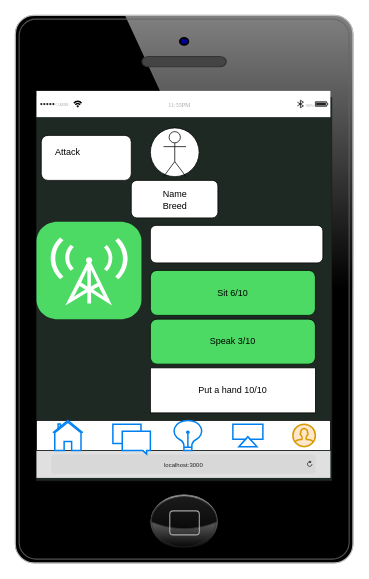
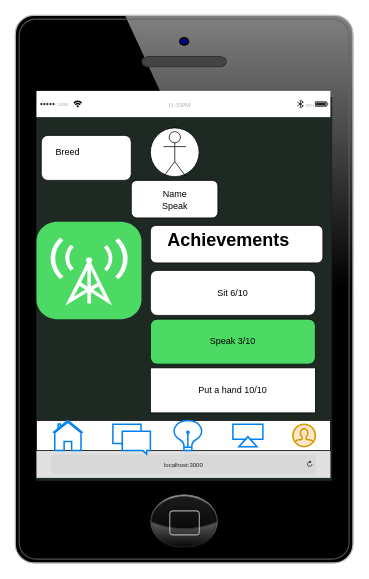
  <mxCell id="0" />
  <mxCell id="1" parent="0" />
  <mxCell id="2" value="" style="group" vertex="1" connectable="0" parent="1"><mxGeometry x="20" y="20" width="450.0" height="730.0" as="geometry" /></mxCell>
  <mxCell id="3" value="" style="verticalLabelPosition=bottom;verticalAlign=top;html=1;shadow=0;dashed=0;strokeWidth=1;shape=mxgraph.ios.iPhone;bgStyle=bgGreen;fillColor=#aaaaaa;sketch=0;" vertex="1" parent="2"><mxGeometry width="450.0" height="730.0" as="geometry" /></mxCell>
  <mxCell id="4" value="" style="html=1;strokeWidth=1;shadow=0;dashed=0;shape=mxgraph.ios7ui.appBar;fillColor=#ffffff;gradientColor=none;sketch=0;hachureGap=4;pointerEvents=0;fontFamily=Architects Daughter;fontSource=https%3A%2F%2Ffonts.googleapis.com%2Fcss%3Ffamily%3DArchitects%2BDaughter;fontSize=20;" vertex="1" parent="2"><mxGeometry x="28.13" y="100.69" width="391.87" height="35" as="geometry" /></mxCell>
  <mxCell id="5" value="CARRIER" style="shape=rect;align=left;fontSize=8;spacingLeft=24;fontSize=4;fontColor=#aaaaaa;strokeColor=none;fillColor=none;spacingTop=4;sketch=0;hachureGap=4;pointerEvents=0;fontFamily=Architects Daughter;fontSource=https%3A%2F%2Ffonts.googleapis.com%2Fcss%3Ffamily%3DArchitects%2BDaughter;" vertex="1" parent="4"><mxGeometry y="0.5" width="50" height="13" relative="1" as="geometry"><mxPoint y="-6.5" as="offset" /></mxGeometry></mxCell>
  <mxCell id="6" value="11:55PM" style="shape=rect;fontSize=8;fontColor=#aaaaaa;strokeColor=none;fillColor=none;spacingTop=4;sketch=0;hachureGap=4;pointerEvents=0;fontFamily=Architects Daughter;fontSource=https%3A%2F%2Ffonts.googleapis.com%2Fcss%3Ffamily%3DArchitects%2BDaughter;" vertex="1" parent="4"><mxGeometry x="0.5" y="0.5" width="50" height="13" relative="1" as="geometry"><mxPoint x="-30" y="-6.5" as="offset" /></mxGeometry></mxCell>
  <mxCell id="7" value="98%" style="shape=rect;align=right;fontSize=8;spacingRight=19;fontSize=6;fontColor=#aaaaaa;strokeColor=none;fillColor=none;spacingTop=4;sketch=0;hachureGap=4;pointerEvents=0;fontFamily=Architects Daughter;fontSource=https%3A%2F%2Ffonts.googleapis.com%2Fcss%3Ffamily%3DArchitects%2BDaughter;" vertex="1" parent="4"><mxGeometry x="1" y="0.5" width="45" height="13" relative="1" as="geometry"><mxPoint x="-45" y="-6.5" as="offset" /></mxGeometry></mxCell>
  <mxCell id="8" value="localhost:3000" style="html=1;strokeWidth=1;shadow=0;dashed=0;shape=mxgraph.ios7ui.url;fillColor=#e0e0e0;strokeColor=#c0c0c0;buttonText=;strokeColor2=#222222;fontColor=#222222;fontSize=8;spacingTop=2;align=center;" vertex="1" parent="2"><mxGeometry x="28.13" y="580" width="391.87" height="36.72" as="geometry" /></mxCell>
  <mxCell id="9" value="" style="rounded=0;whiteSpace=wrap;html=1;" vertex="1" parent="2"><mxGeometry x="28.13" y="540" width="391.87" height="40" as="geometry" /></mxCell>
  <mxCell id="10" value="" style="html=1;verticalLabelPosition=bottom;align=center;labelBackgroundColor=#ffffff;verticalAlign=top;strokeWidth=2;strokeColor=#d79b00;shadow=0;dashed=0;shape=mxgraph.ios7.icons.user;fillColor=#ffe6cc;" vertex="1" parent="2"><mxGeometry x="370" y="545" width="30" height="30" as="geometry" /></mxCell>
  <mxCell id="11" value="" style="html=1;verticalLabelPosition=bottom;align=center;labelBackgroundColor=#ffffff;verticalAlign=top;strokeWidth=2;strokeColor=#0080F0;shadow=0;dashed=0;shape=mxgraph.ios7.icons.home;" vertex="1" parent="2"><mxGeometry x="50.0" y="540" width="40" height="40" as="geometry" /></mxCell>
  <mxCell id="12" value="" style="html=1;verticalLabelPosition=bottom;align=center;labelBackgroundColor=#ffffff;verticalAlign=top;strokeWidth=2;strokeColor=#0080F0;shadow=0;dashed=0;shape=mxgraph.ios7.icons.messages;" vertex="1" parent="2"><mxGeometry x="130" y="545" width="50" height="40" as="geometry" /></mxCell>
  <mxCell id="13" value="" style="html=1;verticalLabelPosition=bottom;align=center;labelBackgroundColor=#ffffff;verticalAlign=top;strokeWidth=2;strokeColor=#0080F0;shadow=0;dashed=0;shape=mxgraph.ios7.icons.lightbulb;" vertex="1" parent="2"><mxGeometry x="210" y="540" width="40" height="40" as="geometry" /></mxCell>
  <mxCell id="14" value="" style="html=1;verticalLabelPosition=bottom;align=center;labelBackgroundColor=#ffffff;verticalAlign=top;strokeWidth=2;strokeColor=#0080F0;shadow=0;dashed=0;shape=mxgraph.ios7.icons.move_to_folder;" vertex="1" parent="2"><mxGeometry x="290" y="545" width="40" height="30" as="geometry" /></mxCell>
  <mxCell id="15" value="" style="ellipse;whiteSpace=wrap;html=1;aspect=fixed;" vertex="1" parent="2"><mxGeometry x="180" y="150" width="65" height="65" as="geometry" /></mxCell>
  <mxCell id="16" value="" style="shape=umlActor;verticalLabelPosition=bottom;verticalAlign=top;html=1;outlineConnect=0;" vertex="1" parent="2"><mxGeometry x="197.5" y="155" width="30" height="60" as="geometry" /></mxCell>
  <mxCell id="17" value="" style="rounded=1;whiteSpace=wrap;html=1;" vertex="1" parent="2"><mxGeometry x="154.53" y="220" width="115.47" height="50" as="geometry" /></mxCell>
- <mxCell id="18" value="Name&lt;br&gt;Breed" style="text;html=1;strokeColor=none;fillColor=none;align=center;verticalAlign=middle;whiteSpace=wrap;rounded=0;" vertex="1" parent="2"><mxGeometry x="159.54" y="220" width="105.93" height="52.5" as="geometry" /></mxCell>
+ <mxCell id="18" value="Name&lt;br&gt;Speak" style="text;html=1;strokeColor=none;fillColor=none;align=center;verticalAlign=middle;whiteSpace=wrap;rounded=0;" vertex="1" parent="2"><mxGeometry x="159.54" y="220" width="105.93" height="52.5" as="geometry" /></mxCell>
  <mxCell id="19" value="" style="rounded=1;whiteSpace=wrap;html=1;" vertex="1" parent="2"><mxGeometry x="180" y="280" width="230" height="50" as="geometry" /></mxCell>
+ <mxCell id="20" value="&lt;h1&gt;Achievements&lt;/h1&gt;" style="text;html=1;strokeColor=none;fillColor=none;spacing=5;spacingTop=-20;whiteSpace=wrap;overflow=hidden;rounded=0;" vertex="1" parent="2"><mxGeometry x="197.5" y="280" width="190" height="50" as="geometry" /></mxCell>
  <mxCell id="21" value="" style="group" vertex="1" connectable="0" parent="2"><mxGeometry x="34.53" y="160" width="120" height="60" as="geometry" /></mxCell>
  <mxCell id="22" value="" style="rounded=1;whiteSpace=wrap;html=1;" vertex="1" parent="21"><mxGeometry width="120" height="60" as="geometry" /></mxCell>
- <mxCell id="23" value="Attack" style="text;html=1;strokeColor=none;fillColor=none;align=center;verticalAlign=middle;whiteSpace=wrap;rounded=0;" vertex="1" parent="21"><mxGeometry x="5.47" y="7.5" width="60" height="30" as="geometry" /></mxCell>
- <mxCell id="24" value="Sit 6/10" style="rounded=1;whiteSpace=wrap;html=1;fillColor=#4cda64;" vertex="1" parent="2"><mxGeometry x="180" y="340" width="220" height="60" as="geometry" /></mxCell>
+ <mxCell id="23" value="Breed" style="text;html=1;strokeColor=none;fillColor=none;align=center;verticalAlign=middle;whiteSpace=wrap;rounded=0;" vertex="1" parent="21"><mxGeometry x="5.47" y="7.5" width="60" height="30" as="geometry" /></mxCell>
+ <mxCell id="24" value="Sit 6/10" style="rounded=1;whiteSpace=wrap;html=1;" vertex="1" parent="2"><mxGeometry x="180" y="340" width="220" height="60" as="geometry" /></mxCell>
  <mxCell id="25" value="Speak 3/10" style="rounded=1;whiteSpace=wrap;html=1;fillColor=#4cda64;" vertex="1" parent="2"><mxGeometry x="180" y="405" width="220" height="60" as="geometry" /></mxCell>
  <mxCell id="26" value="Put a hand 10/10" style="whiteSpace=wrap;html=1;rounded=0;" vertex="1" parent="2"><mxGeometry x="180" y="470" width="220" height="60" as="geometry" /></mxCell>
  <mxCell id="27" value="" style="html=1;strokeWidth=1;shadow=0;dashed=0;shape=mxgraph.ios7.misc.broadcast;fillColor=#4CDA64;strokeColor=none;buttonText=;strokeColor2=#222222;fontColor=#222222;fontSize=8;verticalLabelPosition=bottom;verticalAlign=top;align=center;sketch=0;" vertex="1" parent="2"><mxGeometry x="28.13" y="275" width="140" height="130" as="geometry" /></mxCell>
